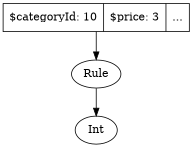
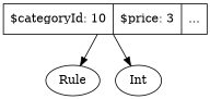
  digraph {
    rankdir=TB
    n1 [label="$categoryId: 10|$price: 3|..." shape=record]
    n2 [label=Rule]
    Int
    n1 -> n2
-   n2 -> Int
+   n1 -> Int
  }
